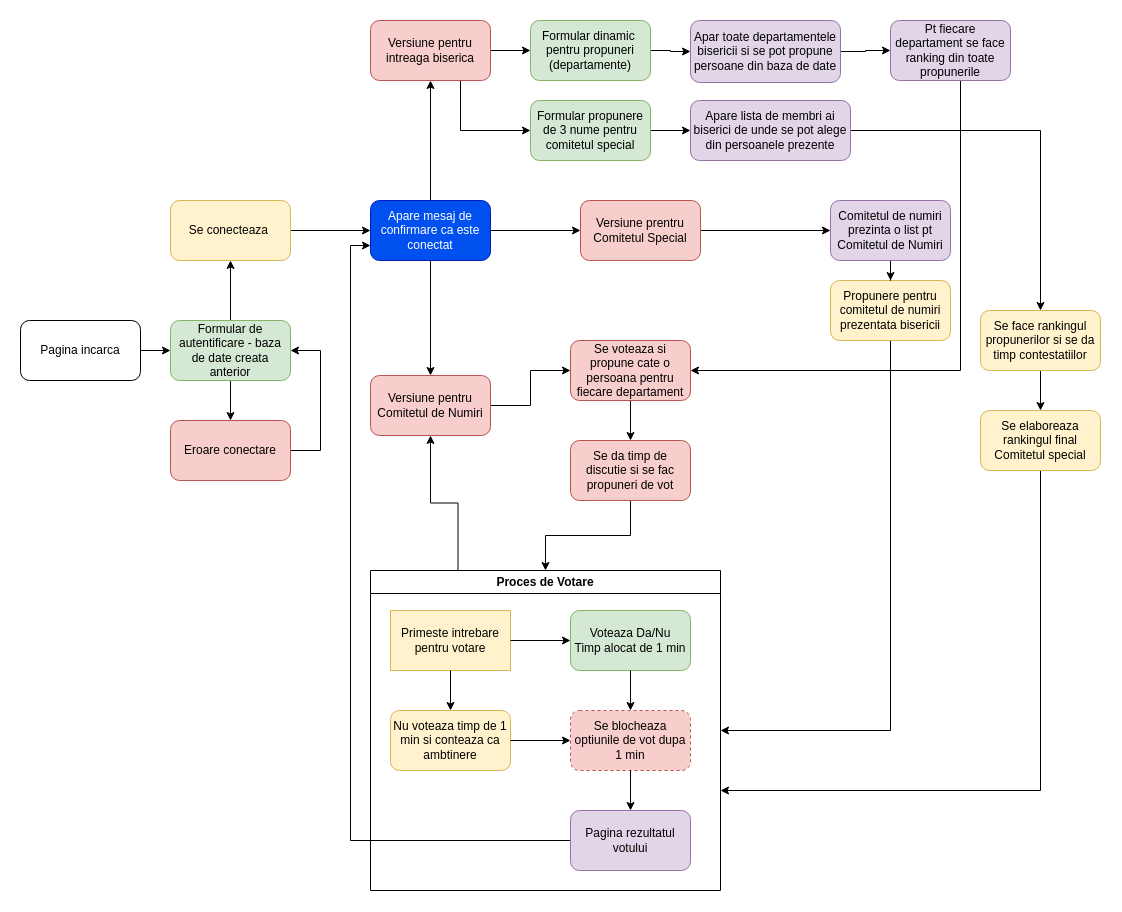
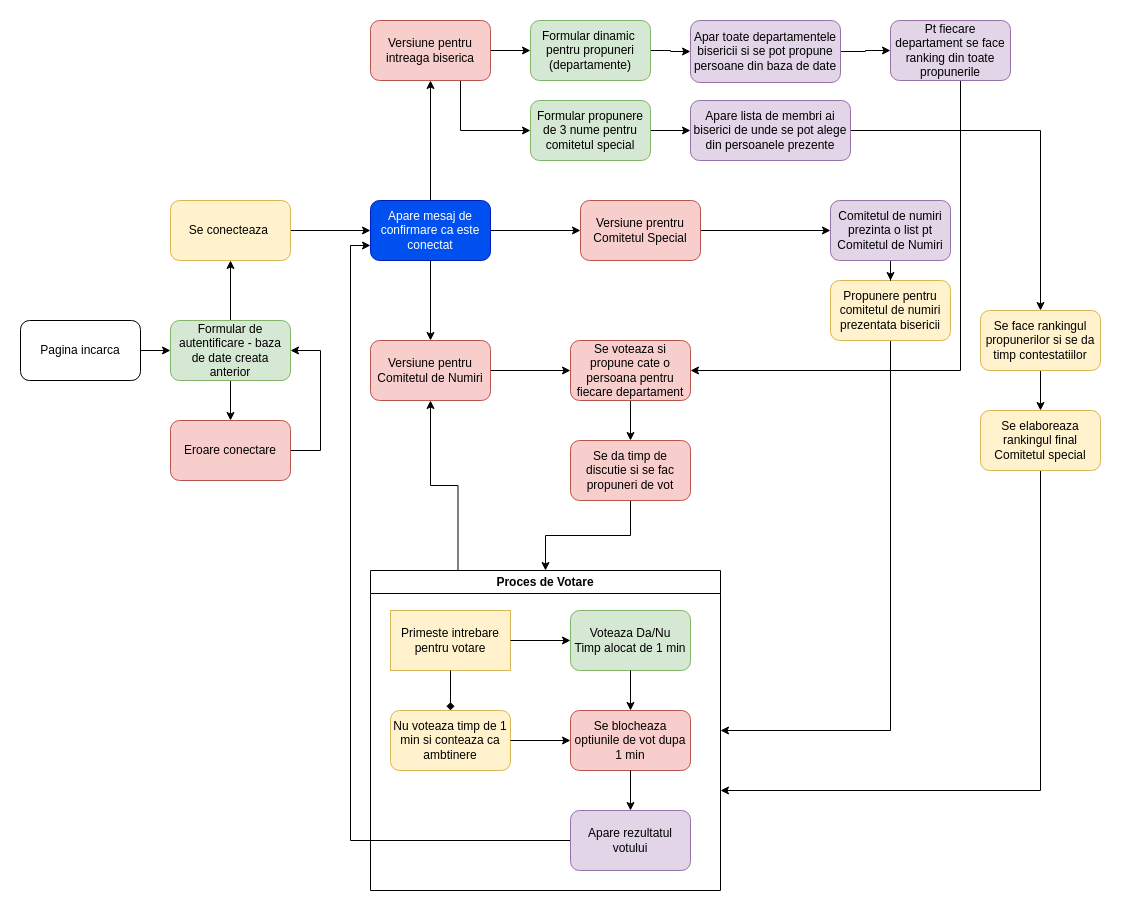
  <mxCell id="0" />
  <mxCell id="1" parent="0" />
  <mxCell id="2" value="" style="edgeStyle=orthogonalEdgeStyle;rounded=0;orthogonalLoop=1;jettySize=auto;html=1;" parent="1" source="3" target="6" edge="1"><mxGeometry relative="1" as="geometry" /></mxCell>
  <mxCell id="3" value="Pagina incarca" style="rounded=1;whiteSpace=wrap;html=1;" parent="1" vertex="1"><mxGeometry x="20" y="320" width="120" height="60" as="geometry" /></mxCell>
  <mxCell id="4" value="" style="edgeStyle=orthogonalEdgeStyle;rounded=0;orthogonalLoop=1;jettySize=auto;html=1;" parent="1" source="6" target="14" edge="1"><mxGeometry relative="1" as="geometry" /></mxCell>
  <mxCell id="5" value="" style="edgeStyle=orthogonalEdgeStyle;rounded=0;orthogonalLoop=1;jettySize=auto;html=1;" parent="1" source="6" target="8" edge="1"><mxGeometry relative="1" as="geometry" /></mxCell>
  <mxCell id="6" value="Formular de autentificare - baza de date creata anterior" style="rounded=1;whiteSpace=wrap;html=1;fillColor=#d5e8d4;strokeColor=#82b366;" parent="1" vertex="1"><mxGeometry x="170" y="320" width="120" height="60" as="geometry" /></mxCell>
  <mxCell id="7" value="" style="edgeStyle=orthogonalEdgeStyle;rounded=0;orthogonalLoop=1;jettySize=auto;html=1;" parent="1" source="8" target="12" edge="1"><mxGeometry relative="1" as="geometry" /></mxCell>
  <mxCell id="8" value="Se conecteaza&amp;nbsp;" style="whiteSpace=wrap;html=1;rounded=1;fillColor=#fff2cc;strokeColor=#d6b656;" parent="1" vertex="1"><mxGeometry x="170" y="200" width="120" height="60" as="geometry" /></mxCell>
  <mxCell id="9" value="" style="edgeStyle=orthogonalEdgeStyle;rounded=0;orthogonalLoop=1;jettySize=auto;html=1;" parent="1" source="12" target="36" edge="1"><mxGeometry relative="1" as="geometry" /></mxCell>
  <mxCell id="10" value="" style="edgeStyle=orthogonalEdgeStyle;rounded=0;orthogonalLoop=1;jettySize=auto;html=1;" parent="1" source="12" target="50" edge="1"><mxGeometry relative="1" as="geometry" /></mxCell>
  <mxCell id="11" value="" style="edgeStyle=orthogonalEdgeStyle;rounded=0;orthogonalLoop=1;jettySize=auto;html=1;" parent="1" source="12" target="52" edge="1"><mxGeometry relative="1" as="geometry" /></mxCell>
  <mxCell id="12" value="Apare mesaj de confirmare ca este conectat" style="whiteSpace=wrap;html=1;rounded=1;fillColor=#0050ef;strokeColor=#001DBC;fontColor=#ffffff;" parent="1" vertex="1"><mxGeometry x="370" y="200" width="120" height="60" as="geometry" /></mxCell>
  <mxCell id="13" style="edgeStyle=orthogonalEdgeStyle;rounded=0;orthogonalLoop=1;jettySize=auto;html=1;entryX=1;entryY=0.5;entryDx=0;entryDy=0;exitX=1;exitY=0.5;exitDx=0;exitDy=0;" parent="1" source="14" target="6" edge="1"><mxGeometry relative="1" as="geometry"><mxPoint x="360" y="360" as="targetPoint" /><mxPoint x="340" y="480" as="sourcePoint" /><Array as="points"><mxPoint x="320" y="450" /><mxPoint x="320" y="350" /></Array></mxGeometry></mxCell>
  <mxCell id="14" value="Eroare conectare" style="whiteSpace=wrap;html=1;fillColor=#f8cecc;strokeColor=#b85450;rounded=1;" parent="1" vertex="1"><mxGeometry x="170" y="420" width="120" height="60" as="geometry" /></mxCell>
  <mxCell id="15" style="edgeStyle=orthogonalEdgeStyle;rounded=0;orthogonalLoop=1;jettySize=auto;html=1;entryX=0;entryY=0.75;entryDx=0;entryDy=0;" parent="1" source="43" target="12" edge="1"><mxGeometry relative="1" as="geometry" /></mxCell>
  <mxCell id="16" value="" style="edgeStyle=orthogonalEdgeStyle;rounded=0;orthogonalLoop=1;jettySize=auto;html=1;" parent="1" source="17" target="21" edge="1"><mxGeometry relative="1" as="geometry" /></mxCell>
  <mxCell id="17" value="Formular dinamic&amp;nbsp;&lt;br&gt;pentru propuneri (departamente)" style="whiteSpace=wrap;html=1;fillColor=#d5e8d4;strokeColor=#82b366;rounded=1;" parent="1" vertex="1"><mxGeometry x="530" y="20" width="120" height="60" as="geometry" /></mxCell>
  <mxCell id="18" value="" style="edgeStyle=orthogonalEdgeStyle;rounded=0;orthogonalLoop=1;jettySize=auto;html=1;" parent="1" source="19" target="29" edge="1"><mxGeometry relative="1" as="geometry" /></mxCell>
  <mxCell id="19" value="Apare lista de membri ai biserici de unde se pot alege din persoanele prezente" style="whiteSpace=wrap;html=1;fillColor=#e1d5e7;strokeColor=#9673a6;rounded=1;" parent="1" vertex="1"><mxGeometry x="690" y="100" width="160" height="60" as="geometry" /></mxCell>
  <mxCell id="20" value="" style="edgeStyle=orthogonalEdgeStyle;rounded=0;orthogonalLoop=1;jettySize=auto;html=1;" parent="1" source="21" target="27" edge="1"><mxGeometry relative="1" as="geometry" /></mxCell>
  <mxCell id="21" value="Apar toate departamentele bisericii si se pot propune persoane din baza de date" style="whiteSpace=wrap;html=1;fillColor=#e1d5e7;strokeColor=#9673a6;rounded=1;" parent="1" vertex="1"><mxGeometry x="690" y="20" width="150" height="62" as="geometry" /></mxCell>
  <mxCell id="22" style="edgeStyle=orthogonalEdgeStyle;rounded=0;orthogonalLoop=1;jettySize=auto;html=1;" parent="1" source="23" target="19" edge="1"><mxGeometry relative="1" as="geometry" /></mxCell>
  <mxCell id="23" value="Formular propunere de 3 nume pentru comitetul special" style="whiteSpace=wrap;html=1;fillColor=#d5e8d4;strokeColor=#82b366;rounded=1;" parent="1" vertex="1"><mxGeometry x="530" y="100" width="120" height="60" as="geometry" /></mxCell>
  <mxCell id="24" style="edgeStyle=orthogonalEdgeStyle;rounded=0;orthogonalLoop=1;jettySize=auto;html=1;" parent="1" source="25" target="48" edge="1"><mxGeometry relative="1" as="geometry"><Array as="points"><mxPoint x="890" y="730" /></Array></mxGeometry></mxCell>
  <mxCell id="25" value="Propunere pentru comitetul de numiri prezentata bisericii" style="whiteSpace=wrap;html=1;fillColor=#fff2cc;strokeColor=#d6b656;rounded=1;" parent="1" vertex="1"><mxGeometry x="830" y="280" width="120" height="60" as="geometry" /></mxCell>
  <mxCell id="26" style="edgeStyle=orthogonalEdgeStyle;rounded=0;orthogonalLoop=1;jettySize=auto;html=1;" edge="1" parent="1" source="27" target="54"><mxGeometry relative="1" as="geometry"><Array as="points"><mxPoint x="960" y="370" /></Array></mxGeometry></mxCell>
  <mxCell id="27" value="Pt fiecare departament se face ranking din toate propunerile" style="whiteSpace=wrap;html=1;fillColor=#e1d5e7;strokeColor=#9673a6;rounded=1;" parent="1" vertex="1"><mxGeometry x="890" y="20" width="120" height="60" as="geometry" /></mxCell>
  <mxCell id="28" value="" style="edgeStyle=orthogonalEdgeStyle;rounded=0;orthogonalLoop=1;jettySize=auto;html=1;" parent="1" source="29" target="31" edge="1"><mxGeometry relative="1" as="geometry" /></mxCell>
  <mxCell id="29" value="Se face rankingul propunerilor si se da timp contestatiilor" style="whiteSpace=wrap;html=1;fillColor=#fff2cc;strokeColor=#d6b656;rounded=1;" parent="1" vertex="1"><mxGeometry x="980" y="310" width="120" height="60" as="geometry" /></mxCell>
  <mxCell id="30" style="edgeStyle=orthogonalEdgeStyle;rounded=0;orthogonalLoop=1;jettySize=auto;html=1;" parent="1" source="31" edge="1"><mxGeometry x="0.021" y="120" relative="1" as="geometry"><mxPoint x="720" y="790" as="targetPoint" /><Array as="points"><mxPoint x="1040" y="790" /></Array><mxPoint as="offset" /></mxGeometry></mxCell>
  <mxCell id="31" value="Se elaboreaza rankingul final Comitetul special" style="whiteSpace=wrap;html=1;fillColor=#fff2cc;strokeColor=#d6b656;rounded=1;" parent="1" vertex="1"><mxGeometry x="980" y="410" width="120" height="60" as="geometry" /></mxCell>
  <mxCell id="32" value="" style="edgeStyle=orthogonalEdgeStyle;rounded=0;orthogonalLoop=1;jettySize=auto;html=1;" parent="1" source="33" target="25" edge="1"><mxGeometry relative="1" as="geometry" /></mxCell>
  <mxCell id="33" value="Comitetul de numiri prezinta o list pt Comitetul de Numiri" style="whiteSpace=wrap;html=1;fillColor=#e1d5e7;strokeColor=#9673a6;rounded=1;" parent="1" vertex="1"><mxGeometry x="830" y="200" width="120" height="60" as="geometry" /></mxCell>
  <mxCell id="34" value="" style="edgeStyle=orthogonalEdgeStyle;rounded=0;orthogonalLoop=1;jettySize=auto;html=1;" parent="1" source="36" target="17" edge="1"><mxGeometry relative="1" as="geometry" /></mxCell>
  <mxCell id="35" style="edgeStyle=orthogonalEdgeStyle;rounded=0;orthogonalLoop=1;jettySize=auto;html=1;entryX=0;entryY=0.5;entryDx=0;entryDy=0;" parent="1" source="36" target="23" edge="1"><mxGeometry x="0.5" y="-40" relative="1" as="geometry"><Array as="points"><mxPoint x="460" y="130" /></Array><mxPoint as="offset" /></mxGeometry></mxCell>
  <mxCell id="36" value="Versiune pentru intreaga biserica" style="whiteSpace=wrap;html=1;fillColor=#f8cecc;strokeColor=#b85450;rounded=1;" parent="1" vertex="1"><mxGeometry x="370" y="20" width="120" height="60" as="geometry" /></mxCell>
  <mxCell id="37" value="" style="group" parent="1" vertex="1" connectable="0"><mxGeometry x="370" y="570" width="350" height="320" as="geometry" /></mxCell>
  <mxCell id="38" value="Primeste intrebare pentru votare" style="whiteSpace=wrap;html=1;fillColor=#fff2cc;strokeColor=#d6b656;rounded=0;" parent="37" vertex="1"><mxGeometry x="20" y="40" width="120" height="60" as="geometry" /></mxCell>
  <mxCell id="39" value="Voteaza Da/Nu&lt;br&gt;Timp alocat de 1 min" style="whiteSpace=wrap;html=1;fillColor=#d5e8d4;strokeColor=#82b366;rounded=1;gradientColor=none;" parent="37" vertex="1"><mxGeometry x="200" y="40" width="120" height="60" as="geometry" /></mxCell>
  <mxCell id="40" value="" style="edgeStyle=orthogonalEdgeStyle;rounded=0;orthogonalLoop=1;jettySize=auto;html=1;" parent="37" source="38" target="39" edge="1"><mxGeometry relative="1" as="geometry" /></mxCell>
  <mxCell id="41" value="Nu voteaza timp de 1 min si conteaza ca ambtinere" style="whiteSpace=wrap;html=1;fillColor=#fff2cc;strokeColor=#d6b656;rounded=1;" parent="37" vertex="1"><mxGeometry x="20" y="140" width="120" height="60" as="geometry" /></mxCell>
- <mxCell id="42" value="" style="edgeStyle=orthogonalEdgeStyle;rounded=0;orthogonalLoop=1;jettySize=auto;html=1;" parent="37" source="38" target="41" edge="1"><mxGeometry relative="1" as="geometry" /></mxCell>
- <mxCell id="43" value="Pagina rezultatul votului" style="whiteSpace=wrap;html=1;fillColor=#e1d5e7;strokeColor=#9673a6;rounded=1;" parent="37" vertex="1"><mxGeometry x="200" y="240" width="120" height="60" as="geometry" /></mxCell>
- <mxCell id="44" value="Se blocheaza optiunile de vot dupa 1 min" style="whiteSpace=wrap;html=1;fillColor=#f8cecc;strokeColor=#b85450;rounded=1;dashed=1;" parent="37" vertex="1"><mxGeometry x="200" y="140" width="120" height="60" as="geometry" /></mxCell>
+ <mxCell id="42" value="" style="edgeStyle=orthogonalEdgeStyle;rounded=0;orthogonalLoop=1;jettySize=auto;html=1;endArrow=diamond;" parent="37" source="38" target="41" edge="1"><mxGeometry relative="1" as="geometry" /></mxCell>
+ <mxCell id="43" value="Apare rezultatul votului" style="whiteSpace=wrap;html=1;fillColor=#e1d5e7;strokeColor=#9673a6;rounded=1;" parent="37" vertex="1"><mxGeometry x="200" y="240" width="120" height="60" as="geometry" /></mxCell>
+ <mxCell id="44" value="Se blocheaza optiunile de vot dupa 1 min" style="whiteSpace=wrap;html=1;fillColor=#f8cecc;strokeColor=#b85450;rounded=1;" parent="37" vertex="1"><mxGeometry x="200" y="140" width="120" height="60" as="geometry" /></mxCell>
  <mxCell id="45" style="edgeStyle=orthogonalEdgeStyle;rounded=0;orthogonalLoop=1;jettySize=auto;html=1;entryX=0.5;entryY=0;entryDx=0;entryDy=0;" parent="37" source="39" target="44" edge="1"><mxGeometry relative="1" as="geometry" /></mxCell>
  <mxCell id="46" style="edgeStyle=orthogonalEdgeStyle;rounded=0;orthogonalLoop=1;jettySize=auto;html=1;entryX=0;entryY=0.5;entryDx=0;entryDy=0;" parent="37" source="41" target="44" edge="1"><mxGeometry relative="1" as="geometry" /></mxCell>
  <mxCell id="47" value="" style="edgeStyle=orthogonalEdgeStyle;rounded=0;orthogonalLoop=1;jettySize=auto;html=1;startArrow=none;" parent="37" source="44" target="43" edge="1"><mxGeometry relative="1" as="geometry" /></mxCell>
  <mxCell id="48" value="Proces de Votare" style="swimlane;whiteSpace=wrap;html=1;" parent="37" vertex="1"><mxGeometry width="350" height="320" as="geometry" /></mxCell>
  <mxCell id="49" value="" style="edgeStyle=orthogonalEdgeStyle;rounded=0;orthogonalLoop=1;jettySize=auto;html=1;" parent="1" source="50" target="33" edge="1"><mxGeometry relative="1" as="geometry" /></mxCell>
  <mxCell id="50" value="Versiune prentru Comitetul Special" style="whiteSpace=wrap;html=1;fillColor=#f8cecc;strokeColor=#b85450;rounded=1;" parent="1" vertex="1"><mxGeometry x="580" y="200" width="120" height="60" as="geometry" /></mxCell>
  <mxCell id="51" value="" style="edgeStyle=orthogonalEdgeStyle;rounded=0;orthogonalLoop=1;jettySize=auto;html=1;" edge="1" parent="1" source="52" target="54"><mxGeometry relative="1" as="geometry" /></mxCell>
- <mxCell id="52" value="Versiune pentru Comitetul de Numiri" style="whiteSpace=wrap;html=1;fillColor=#f8cecc;strokeColor=#b85450;rounded=1;" parent="1" vertex="1"><mxGeometry x="370" y="375" width="120" height="60" as="geometry" /></mxCell>
+ <mxCell id="52" value="Versiune pentru Comitetul de Numiri" style="whiteSpace=wrap;html=1;fillColor=#f8cecc;strokeColor=#b85450;rounded=1;" parent="1" vertex="1"><mxGeometry x="370" y="340" width="120" height="60" as="geometry" /></mxCell>
  <mxCell id="53" value="" style="edgeStyle=orthogonalEdgeStyle;rounded=0;orthogonalLoop=1;jettySize=auto;html=1;" edge="1" parent="1" source="54" target="57"><mxGeometry relative="1" as="geometry" /></mxCell>
  <mxCell id="54" value="Se voteaza si propune cate o persoana pentru fiecare departament" style="whiteSpace=wrap;html=1;fillColor=#f8cecc;strokeColor=#b85450;rounded=1;" vertex="1" parent="1"><mxGeometry x="570" y="340" width="120" height="60" as="geometry" /></mxCell>
  <mxCell id="55" style="edgeStyle=orthogonalEdgeStyle;rounded=0;orthogonalLoop=1;jettySize=auto;html=1;exitX=0.25;exitY=0;exitDx=0;exitDy=0;entryX=0.5;entryY=1;entryDx=0;entryDy=0;" edge="1" parent="1" source="48" target="52"><mxGeometry relative="1" as="geometry" /></mxCell>
  <mxCell id="56" style="edgeStyle=orthogonalEdgeStyle;rounded=0;orthogonalLoop=1;jettySize=auto;html=1;" edge="1" parent="1" source="57" target="48"><mxGeometry relative="1" as="geometry" /></mxCell>
  <mxCell id="57" value="Se da timp de discutie si se fac propuneri de vot" style="whiteSpace=wrap;html=1;fillColor=#f8cecc;strokeColor=#b85450;rounded=1;" vertex="1" parent="1"><mxGeometry x="570" y="440" width="120" height="60" as="geometry" /></mxCell>
